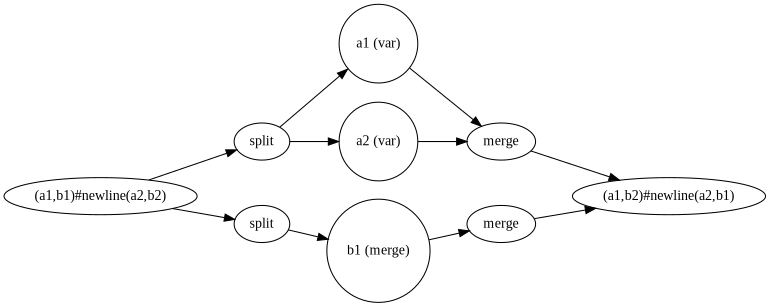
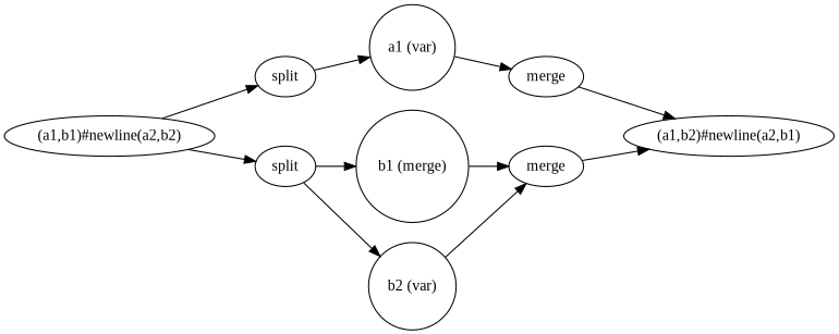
  digraph {
    fontname="Liberation Serif"
    rankdir=LR
    node [fontname="Liberation Serif"]
    edge [fontname="Liberation Serif"]
    n1 [label="(a1,b1)#newline(a2,b2)" style=circle]
    n2 [label=split]
    n3 [label=split]
    n4 [label="a1 (var)" shape=circle]
-   n5 [label="a2 (var)" shape=circle]
    n6 [label="b1 (merge)" shape=circle]
+   n7 [label="b2 (var)" shape=circle]
    n8 [label=merge]
    n9 [label=merge]
    n10 [label="(a1,b2)#newline(a2,b1)" style=circle]
    n1 -> n2
    n1 -> n3
    n2 -> n4
-   n2 -> n5
    n3 -> n6
+   n3 -> n7
    n4 -> n8
-   n5 -> n8
    n6 -> n9
+   n7 -> n9
    n8 -> n10
    n9 -> n10
  }
